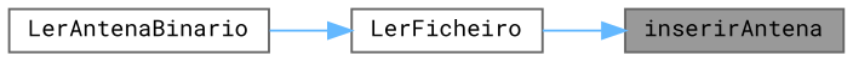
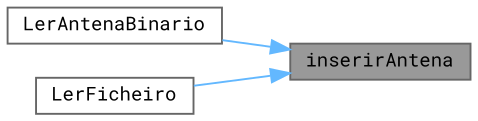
  digraph {
    fontname="Roboto Mono"
    rankdir=RL
    node [color=grey40 fillcolor=white fontname="Roboto Mono" fontsize=10 shape=box style=filled]
    edge [color=steelblue1 dir=back fontname="Roboto Mono" fontsize=10 labelfontname=Helvetica labelfontsize=10 style=solid]
    n1 [color=gray40 fillcolor=grey60 fontcolor=black height=0.2 label=inserirAntena width=0.4]
    n2 [height=0.2 label=LerAntenaBinario width=0.4]
    n3 [height=0.2 label=LerFicheiro width=0.4]
-   n3 -> n2
+   n1 -> n2
    n1 -> n3
  }
